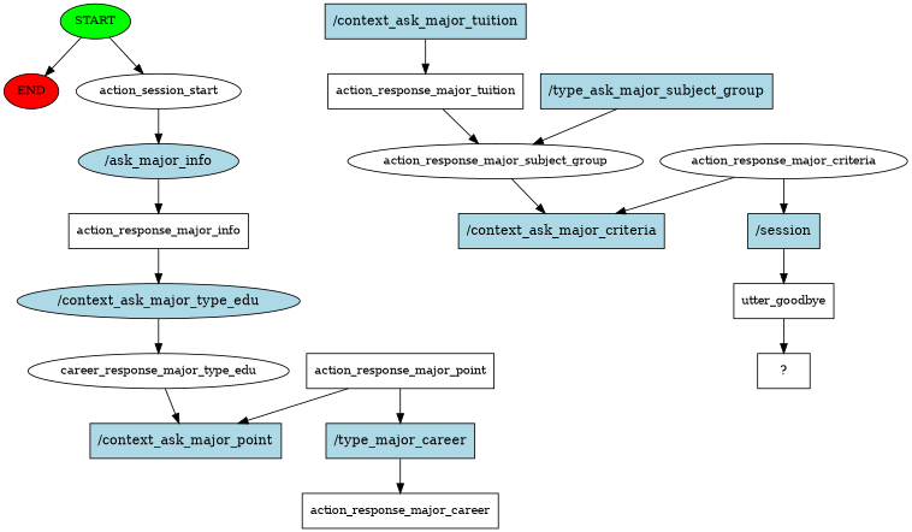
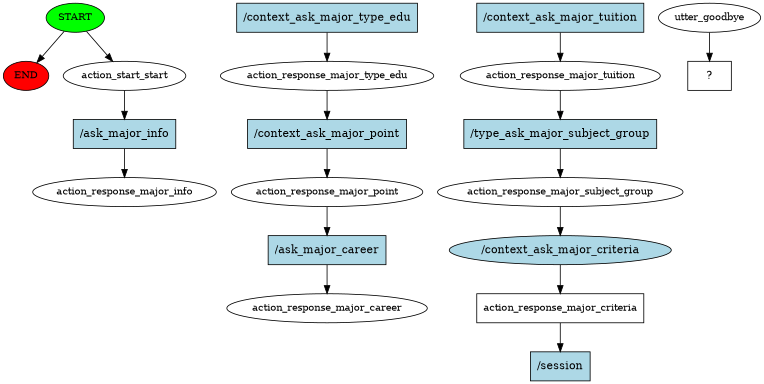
  digraph {
    node [fontsize=12]
    n1 [fillcolor=green label=START style=filled]
    n2 [fillcolor=red label=END style=filled]
-   n3 [label=action_session_start]
-   n4 [fillcolor=lightblue label="/ask_major_info" shape=ellipse style=filled fontsize=""]
-   n5 [label=action_response_major_info shape=box]
-   n6 [fillcolor=lightblue label="/context_ask_major_type_edu" shape=ellipse style=filled fontsize=""]
-   n7 [label=career_response_major_type_edu]
+   n3 [label=action_start_start]
+   n4 [fillcolor=lightblue label="/ask_major_info" shape=rect style=filled fontsize=""]
+   n5 [label=action_response_major_info]
+   n6 [fillcolor=lightblue label="/context_ask_major_type_edu" shape=rect style=filled fontsize=""]
+   n7 [label=action_response_major_type_edu]
    n8 [fillcolor=lightblue label="/context_ask_major_point" shape=rect style=filled fontsize=""]
-   n9 [label=action_response_major_point shape=box]
-   n10 [fillcolor=lightblue label="/type_major_career" shape=rect style=filled fontsize=""]
-   n11 [label=action_response_major_career shape=box]
+   n9 [label=action_response_major_point]
+   n10 [fillcolor=lightblue label="/ask_major_career" shape=rect style=filled fontsize=""]
+   n11 [label=action_response_major_career]
    n12 [fillcolor=lightblue label="/context_ask_major_tuition" shape=rect style=filled fontsize=""]
-   n13 [label=action_response_major_tuition shape=box]
+   n13 [label=action_response_major_tuition]
    n14 [fillcolor=lightblue label="/type_ask_major_subject_group" shape=rect style=filled fontsize=""]
    n15 [label=action_response_major_subject_group]
-   n16 [fillcolor=lightblue label="/context_ask_major_criteria" shape=rect style=filled fontsize=""]
-   n17 [label=action_response_major_criteria]
+   n16 [fillcolor=lightblue label="/context_ask_major_criteria" shape=ellipse style=filled fontsize=""]
+   n17 [label=action_response_major_criteria shape=box]
    n18 [fillcolor=lightblue label="/session" shape=rect style=filled fontsize=""]
-   n19 [label=utter_goodbye shape=box]
+   n19 [label=utter_goodbye]
    n20 [label="  ?  " shape=rect fontsize=""]
    n1 -> n2
    n1 -> n3
    n3 -> n4
    n4 -> n5
-   n5 -> n6
    n6 -> n7
    n7 -> n8
-   n9 -> n8
+   n8 -> n9
    n9 -> n10
    n10 -> n11
    n12 -> n13
-   n13 -> n15
+   n13 -> n14
    n14 -> n15
    n15 -> n16
-   n17 -> n16
+   n16 -> n17
    n17 -> n18
-   n18 -> n19
    n19 -> n20
  }
